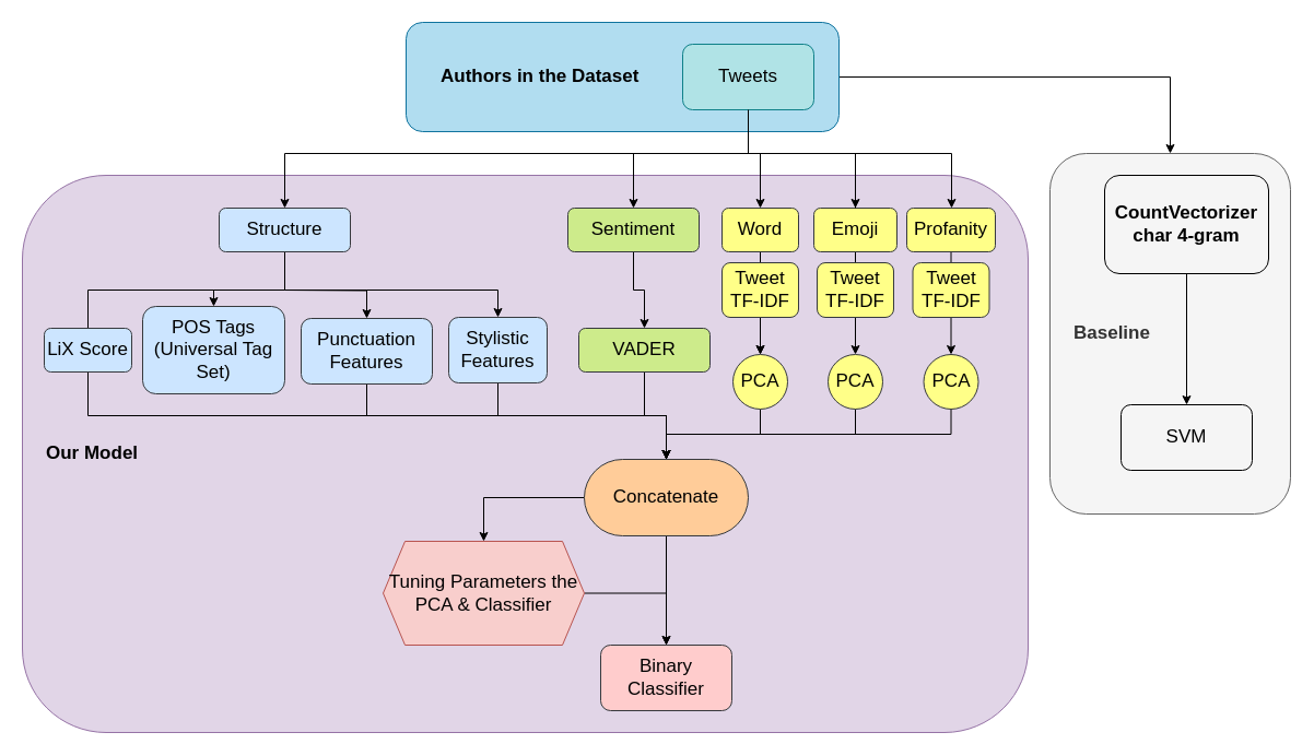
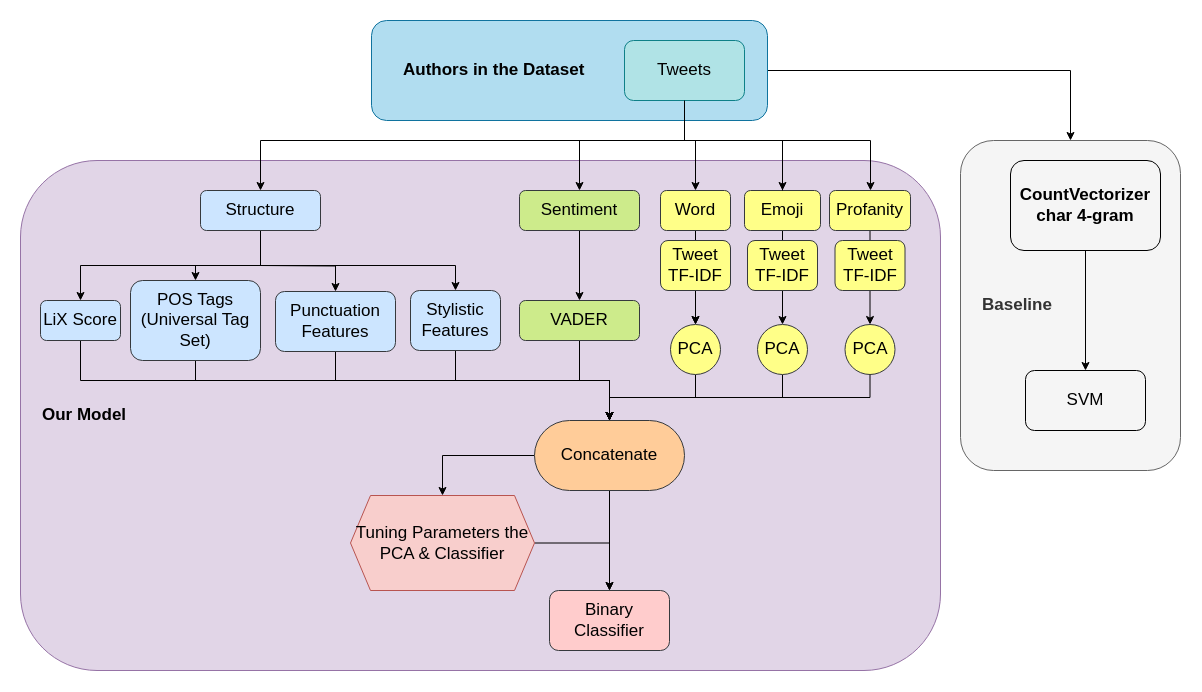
  <mxCell id="0" />
  <mxCell id="1" parent="0" />
  <mxCell id="2" value="&lt;font style=&quot;font-size: 17px;&quot;&gt;&lt;b style=&quot;font-size: 17px;&quot;&gt;Our Model&lt;/b&gt;&lt;/font&gt;" style="rounded=1;whiteSpace=wrap;html=1;strokeWidth=1;fillColor=#e1d5e7;strokeColor=#9673a6;align=left;spacingLeft=20;fontSize=17;" parent="1" vertex="1"><mxGeometry x="20" y="160" width="920" height="510" as="geometry" /></mxCell>
- <mxCell id="3" style="edgeStyle=orthogonalEdgeStyle;rounded=0;orthogonalLoop=1;jettySize=auto;html=1;exitX=0.5;exitY=1;exitDx=0;exitDy=0;fontSize=17;endArrow=none;" parent="1" source="7" target="22" edge="1"><mxGeometry relative="1" as="geometry"><mxPoint x="70" y="300" as="targetPoint" /></mxGeometry></mxCell>
+ <mxCell id="3" style="edgeStyle=orthogonalEdgeStyle;rounded=0;orthogonalLoop=1;jettySize=auto;html=1;exitX=0.5;exitY=1;exitDx=0;exitDy=0;fontSize=17;" parent="1" source="7" target="22" edge="1"><mxGeometry relative="1" as="geometry"><mxPoint x="70" y="300" as="targetPoint" /></mxGeometry></mxCell>
  <mxCell id="4" style="edgeStyle=orthogonalEdgeStyle;rounded=0;orthogonalLoop=1;jettySize=auto;html=1;exitX=0.5;exitY=1;exitDx=0;exitDy=0;fontSize=17;" parent="1" target="24" edge="1"><mxGeometry relative="1" as="geometry"><mxPoint x="195" y="285" as="targetPoint" /><mxPoint x="260" y="235" as="sourcePoint" /><Array as="points"><mxPoint x="260" y="265" /><mxPoint x="195" y="265" /></Array></mxGeometry></mxCell>
  <mxCell id="5" style="edgeStyle=orthogonalEdgeStyle;rounded=0;orthogonalLoop=1;jettySize=auto;html=1;exitX=0.5;exitY=1;exitDx=0;exitDy=0;fontSize=17;entryX=0.5;entryY=0;entryDx=0;entryDy=0;" parent="1" target="26" edge="1"><mxGeometry relative="1" as="geometry"><mxPoint x="335" y="315" as="targetPoint" /><mxPoint x="260" y="265" as="sourcePoint" /></mxGeometry></mxCell>
  <mxCell id="6" style="edgeStyle=orthogonalEdgeStyle;rounded=0;orthogonalLoop=1;jettySize=auto;html=1;exitX=0.5;exitY=1;exitDx=0;exitDy=0;fontSize=17;entryX=0.5;entryY=0;entryDx=0;entryDy=0;" parent="1" target="40" edge="1"><mxGeometry relative="1" as="geometry"><mxPoint x="455" y="295" as="targetPoint" /><mxPoint x="260" y="235" as="sourcePoint" /><Array as="points"><mxPoint x="260" y="265" /><mxPoint x="455" y="265" /></Array></mxGeometry></mxCell>
  <mxCell id="7" value="Structure" style="rounded=1;whiteSpace=wrap;html=1;fillColor=#cce5ff;strokeColor=#36393d;fontSize=17;" parent="1" vertex="1"><mxGeometry x="200" y="190" width="120" height="40" as="geometry" /></mxCell>
  <mxCell id="8" style="edgeStyle=orthogonalEdgeStyle;rounded=0;orthogonalLoop=1;jettySize=auto;html=1;exitX=0.5;exitY=1;exitDx=0;exitDy=0;entryX=0.5;entryY=0;entryDx=0;entryDy=0;fontSize=17;" parent="1" source="55" target="7" edge="1"><mxGeometry relative="1" as="geometry"><Array as="points"><mxPoint x="684" y="140" /><mxPoint x="260" y="140" /></Array></mxGeometry></mxCell>
  <mxCell id="9" style="edgeStyle=orthogonalEdgeStyle;rounded=0;orthogonalLoop=1;jettySize=auto;html=1;exitX=0.5;exitY=1;exitDx=0;exitDy=0;fontSize=17;" parent="1" source="55" target="15" edge="1"><mxGeometry relative="1" as="geometry"><mxPoint x="320" y="190" as="targetPoint" /><Array as="points"><mxPoint x="684" y="140" /><mxPoint x="579" y="140" /></Array></mxGeometry></mxCell>
  <mxCell id="10" style="edgeStyle=orthogonalEdgeStyle;rounded=0;orthogonalLoop=1;jettySize=auto;html=1;exitX=1;exitY=0.5;exitDx=0;exitDy=0;entryX=0.5;entryY=0;entryDx=0;entryDy=0;fontSize=17;" parent="1" source="55" target="48" edge="1"><mxGeometry relative="1" as="geometry" /></mxCell>
  <mxCell id="11" style="edgeStyle=orthogonalEdgeStyle;rounded=0;orthogonalLoop=1;jettySize=auto;html=1;exitX=0.5;exitY=1;exitDx=0;exitDy=0;fontSize=17;" parent="1" source="55" target="18" edge="1"><mxGeometry relative="1" as="geometry"><Array as="points"><mxPoint x="684" y="140" /><mxPoint x="695" y="140" /></Array></mxGeometry></mxCell>
  <mxCell id="12" style="edgeStyle=orthogonalEdgeStyle;rounded=0;orthogonalLoop=1;jettySize=auto;html=1;exitX=0.5;exitY=1;exitDx=0;exitDy=0;fontSize=17;" parent="1" source="55" target="20" edge="1"><mxGeometry relative="1" as="geometry"><Array as="points"><mxPoint x="684" y="140" /><mxPoint x="870" y="140" /></Array></mxGeometry></mxCell>
  <mxCell id="13" style="edgeStyle=orthogonalEdgeStyle;rounded=0;orthogonalLoop=1;jettySize=auto;html=1;exitX=0.5;exitY=1;exitDx=0;exitDy=0;entryX=0.5;entryY=0;entryDx=0;entryDy=0;fontSize=17;" parent="1" source="18" target="34" edge="1"><mxGeometry relative="1" as="geometry" /></mxCell>
  <mxCell id="14" style="edgeStyle=orthogonalEdgeStyle;rounded=0;orthogonalLoop=1;jettySize=auto;html=1;fontSize=17;" parent="1" source="15" target="28" edge="1"><mxGeometry relative="1" as="geometry"><mxPoint x="569" y="290" as="targetPoint" /></mxGeometry></mxCell>
  <mxCell id="15" value="Sentiment" style="rounded=1;whiteSpace=wrap;html=1;fillColor=#cdeb8b;strokeColor=#36393d;fontSize=17;" parent="1" vertex="1"><mxGeometry x="519" y="190" width="120" height="40" as="geometry" /></mxCell>
  <mxCell id="16" value="" style="edgeStyle=orthogonalEdgeStyle;rounded=0;orthogonalLoop=1;jettySize=auto;html=1;fontSize=17;" parent="1" source="17" target="34" edge="1"><mxGeometry relative="1" as="geometry" /></mxCell>
  <mxCell id="17" value="&lt;div style=&quot;font-size: 17px;&quot;&gt;Tweet TF-IDF&lt;br style=&quot;font-size: 17px;&quot;&gt;&lt;/div&gt;" style="rounded=1;whiteSpace=wrap;html=1;fillColor=#ffff88;strokeColor=#36393d;fontSize=17;" parent="1" vertex="1"><mxGeometry x="660" y="240" width="70" height="50" as="geometry" /></mxCell>
  <mxCell id="18" value="Word" style="rounded=1;whiteSpace=wrap;html=1;fillColor=#ffff88;strokeColor=#36393d;fontSize=17;" parent="1" vertex="1"><mxGeometry x="660" y="190" width="70" height="40" as="geometry" /></mxCell>
  <mxCell id="19" style="edgeStyle=orthogonalEdgeStyle;rounded=0;orthogonalLoop=1;jettySize=auto;html=1;exitX=0.5;exitY=1;exitDx=0;exitDy=0;entryX=0.5;entryY=0;entryDx=0;entryDy=0;fontSize=17;" parent="1" source="20" target="38" edge="1"><mxGeometry relative="1" as="geometry" /></mxCell>
  <mxCell id="20" value="Profanity" style="rounded=1;whiteSpace=wrap;html=1;fillColor=#ffff88;strokeColor=#36393d;fontSize=17;" parent="1" vertex="1"><mxGeometry x="829" y="190" width="81" height="40" as="geometry" /></mxCell>
  <mxCell id="21" style="edgeStyle=orthogonalEdgeStyle;rounded=0;orthogonalLoop=1;jettySize=auto;html=1;exitX=0.5;exitY=1;exitDx=0;exitDy=0;entryX=0.5;entryY=0;entryDx=0;entryDy=0;fontSize=17;" parent="1" source="22" target="31" edge="1"><mxGeometry relative="1" as="geometry" /></mxCell>
  <mxCell id="22" value="LiX Score" style="rounded=1;whiteSpace=wrap;html=1;fillColor=#cce5ff;strokeColor=#36393d;fontSize=17;" parent="1" vertex="1"><mxGeometry x="40" y="300" width="80" height="40" as="geometry" /></mxCell>
+ <mxCell id="23" style="edgeStyle=orthogonalEdgeStyle;rounded=0;orthogonalLoop=1;jettySize=auto;html=1;exitX=0.5;exitY=1;exitDx=0;exitDy=0;entryX=0.5;entryY=0;entryDx=0;entryDy=0;fontSize=17;" parent="1" source="24" target="31" edge="1"><mxGeometry relative="1" as="geometry"><mxPoint x="530" y="420" as="targetPoint" /><Array as="points"><mxPoint x="195" y="380" /><mxPoint x="609" y="380" /></Array></mxGeometry></mxCell>
  <mxCell id="24" value="&lt;div style=&quot;font-size: 17px;&quot;&gt;POS Tags&lt;/div&gt;&lt;div style=&quot;font-size: 17px;&quot;&gt;(Universal Tag Set)&lt;br style=&quot;font-size: 17px;&quot;&gt;&lt;/div&gt;" style="rounded=1;whiteSpace=wrap;html=1;fillColor=#cce5ff;strokeColor=#36393d;fontSize=17;" parent="1" vertex="1"><mxGeometry x="130" y="280" width="130" height="80" as="geometry" /></mxCell>
  <mxCell id="25" style="edgeStyle=orthogonalEdgeStyle;rounded=0;orthogonalLoop=1;jettySize=auto;html=1;exitX=0.5;exitY=1;exitDx=0;exitDy=0;entryX=0.5;entryY=0;entryDx=0;entryDy=0;fontSize=17;" parent="1" source="26" target="31" edge="1"><mxGeometry relative="1" as="geometry"><mxPoint x="530" y="420" as="targetPoint" /><Array as="points"><mxPoint x="335" y="380" /><mxPoint x="609" y="380" /></Array></mxGeometry></mxCell>
  <mxCell id="26" value="&lt;div style=&quot;font-size: 17px;&quot;&gt;Punctuation &lt;br style=&quot;font-size: 17px;&quot;&gt;&lt;/div&gt;&lt;div style=&quot;font-size: 17px;&quot;&gt;Features&lt;/div&gt;" style="rounded=1;whiteSpace=wrap;html=1;fillColor=#cce5ff;strokeColor=#36393d;fontSize=17;" parent="1" vertex="1"><mxGeometry x="275" y="291" width="120" height="60" as="geometry" /></mxCell>
  <mxCell id="27" style="edgeStyle=orthogonalEdgeStyle;rounded=0;orthogonalLoop=1;jettySize=auto;html=1;exitX=0.5;exitY=1;exitDx=0;exitDy=0;fontSize=17;" parent="1" source="28" target="31" edge="1"><mxGeometry relative="1" as="geometry" /></mxCell>
- <mxCell id="28" value="VADER" style="rounded=1;whiteSpace=wrap;html=1;fillColor=#cdeb8b;strokeColor=#36393d;fontSize=17;" parent="1" vertex="1"><mxGeometry x="529" y="300" width="120" height="40" as="geometry" /></mxCell>
+ <mxCell id="28" value="VADER" style="rounded=1;whiteSpace=wrap;html=1;fillColor=#cdeb8b;strokeColor=#36393d;fontSize=17;" parent="1" vertex="1"><mxGeometry x="519" y="300" width="120" height="40" as="geometry" /></mxCell>
  <mxCell id="29" style="edgeStyle=orthogonalEdgeStyle;rounded=0;orthogonalLoop=1;jettySize=auto;html=1;exitX=0.5;exitY=1;exitDx=0;exitDy=0;fontSize=17;" parent="1" source="31" target="32" edge="1"><mxGeometry relative="1" as="geometry"><mxPoint x="608.5" y="540" as="targetPoint" /></mxGeometry></mxCell>
  <mxCell id="30" style="edgeStyle=orthogonalEdgeStyle;rounded=0;orthogonalLoop=1;jettySize=auto;html=1;exitX=0;exitY=0.5;exitDx=0;exitDy=0;entryX=0.5;entryY=0;entryDx=0;entryDy=0;fontSize=17;" parent="1" source="31" target="42" edge="1"><mxGeometry relative="1" as="geometry" /></mxCell>
  <mxCell id="31" value="Concatenate" style="rounded=1;whiteSpace=wrap;html=1;strokeWidth=1;fillColor=#ffcc99;arcSize=50;strokeColor=#36393d;fontSize=17;" parent="1" vertex="1"><mxGeometry x="534" y="420" width="150" height="70" as="geometry" /></mxCell>
  <mxCell id="32" value="&lt;div style=&quot;font-size: 17px;&quot;&gt;Binary &lt;br style=&quot;font-size: 17px;&quot;&gt;&lt;/div&gt;&lt;div style=&quot;font-size: 17px;&quot;&gt;Classifier&lt;/div&gt;" style="rounded=1;whiteSpace=wrap;html=1;strokeWidth=1;fillColor=#ffcccc;strokeColor=#36393d;fontSize=17;" parent="1" vertex="1"><mxGeometry x="549" y="590" width="120" height="60" as="geometry" /></mxCell>
  <mxCell id="33" style="edgeStyle=orthogonalEdgeStyle;rounded=0;orthogonalLoop=1;jettySize=auto;html=1;exitX=0.5;exitY=1;exitDx=0;exitDy=0;entryX=0.5;entryY=0;entryDx=0;entryDy=0;fontSize=17;" parent="1" source="34" target="31" edge="1"><mxGeometry relative="1" as="geometry" /></mxCell>
  <mxCell id="34" value="PCA" style="ellipse;whiteSpace=wrap;html=1;aspect=fixed;strokeWidth=1;fillColor=#ffff88;strokeColor=#36393d;fontSize=17;" parent="1" vertex="1"><mxGeometry x="670" y="324" width="50" height="50" as="geometry" /></mxCell>
  <mxCell id="35" style="edgeStyle=orthogonalEdgeStyle;rounded=0;orthogonalLoop=1;jettySize=auto;html=1;exitX=0.5;exitY=1;exitDx=0;exitDy=0;entryX=0.5;entryY=0;entryDx=0;entryDy=0;fontSize=17;" parent="1" source="36" target="31" edge="1"><mxGeometry relative="1" as="geometry" /></mxCell>
  <mxCell id="36" value="PCA" style="ellipse;whiteSpace=wrap;html=1;aspect=fixed;strokeWidth=1;fillColor=#ffff88;strokeColor=#36393d;fontSize=17;" parent="1" vertex="1"><mxGeometry x="757" y="324" width="50" height="50" as="geometry" /></mxCell>
  <mxCell id="37" style="edgeStyle=orthogonalEdgeStyle;rounded=0;orthogonalLoop=1;jettySize=auto;html=1;exitX=0.5;exitY=1;exitDx=0;exitDy=0;fontSize=17;" parent="1" source="38" target="31" edge="1"><mxGeometry relative="1" as="geometry" /></mxCell>
  <mxCell id="38" value="PCA" style="ellipse;whiteSpace=wrap;html=1;aspect=fixed;strokeWidth=1;fillColor=#ffff88;strokeColor=#36393d;fontSize=17;" parent="1" vertex="1"><mxGeometry x="844.5" y="324" width="50" height="50" as="geometry" /></mxCell>
  <mxCell id="39" style="edgeStyle=orthogonalEdgeStyle;rounded=0;orthogonalLoop=1;jettySize=auto;html=1;exitX=0.5;exitY=1;exitDx=0;exitDy=0;fontSize=17;" parent="1" source="40" edge="1"><mxGeometry relative="1" as="geometry"><mxPoint x="455" y="380" as="sourcePoint" /><mxPoint x="609" y="420" as="targetPoint" /><Array as="points"><mxPoint x="455" y="380" /><mxPoint x="609" y="380" /></Array></mxGeometry></mxCell>
  <mxCell id="40" value="&lt;div style=&quot;font-size: 17px;&quot;&gt;Stylistic &lt;br style=&quot;font-size: 17px;&quot;&gt;&lt;/div&gt;&lt;div style=&quot;font-size: 17px;&quot;&gt;Features&lt;/div&gt;" style="rounded=1;whiteSpace=wrap;html=1;strokeWidth=1;fillColor=#cce5ff;strokeColor=#36393d;fontSize=17;" parent="1" vertex="1"><mxGeometry x="410" y="290" width="90" height="60" as="geometry" /></mxCell>
  <mxCell id="41" style="edgeStyle=orthogonalEdgeStyle;rounded=0;orthogonalLoop=1;jettySize=auto;html=1;entryX=0.5;entryY=0;entryDx=0;entryDy=0;fontSize=17;" parent="1" source="42" target="32" edge="1"><mxGeometry relative="1" as="geometry" /></mxCell>
  <mxCell id="42" value="Tuning Parameters the PCA &amp;amp; Classifier" style="shape=hexagon;perimeter=hexagonPerimeter2;whiteSpace=wrap;html=1;fixedSize=1;strokeWidth=1;fillColor=#f8cecc;strokeColor=#b85450;fontSize=17;" parent="1" vertex="1"><mxGeometry x="350" y="495" width="184" height="95" as="geometry" /></mxCell>
  <mxCell id="43" style="edgeStyle=orthogonalEdgeStyle;rounded=0;orthogonalLoop=1;jettySize=auto;html=1;exitX=0.5;exitY=1;exitDx=0;exitDy=0;fontSize=17;" parent="1" source="44" target="36" edge="1"><mxGeometry relative="1" as="geometry" /></mxCell>
  <mxCell id="44" value="Emoji" style="rounded=1;whiteSpace=wrap;html=1;fillColor=#ffff88;strokeColor=#36393d;fontSize=17;" parent="1" vertex="1"><mxGeometry x="744" y="190" width="76" height="40" as="geometry" /></mxCell>
  <mxCell id="45" value="" style="edgeStyle=orthogonalEdgeStyle;rounded=0;orthogonalLoop=1;jettySize=auto;html=1;exitX=0.5;exitY=1;exitDx=0;exitDy=0;endArrow=none;fontSize=17;" parent="1" source="55" target="44" edge="1"><mxGeometry relative="1" as="geometry"><mxPoint x="789" y="250" as="targetPoint" /><mxPoint x="629" y="120" as="sourcePoint" /><Array as="points"><mxPoint x="684" y="140" /><mxPoint x="782" y="140" /></Array></mxGeometry></mxCell>
  <mxCell id="46" value="&lt;div style=&quot;font-size: 17px;&quot;&gt;Tweet TF-IDF&lt;br style=&quot;font-size: 17px;&quot;&gt;&lt;/div&gt;" style="rounded=1;whiteSpace=wrap;html=1;fillColor=#ffff88;strokeColor=#36393d;fontSize=17;" parent="1" vertex="1"><mxGeometry x="747" y="240" width="70" height="50" as="geometry" /></mxCell>
  <mxCell id="47" value="&lt;div style=&quot;font-size: 17px;&quot;&gt;Tweet TF-IDF&lt;br style=&quot;font-size: 17px;&quot;&gt;&lt;/div&gt;" style="rounded=1;whiteSpace=wrap;html=1;fillColor=#ffff88;strokeColor=#36393d;fontSize=17;" parent="1" vertex="1"><mxGeometry x="834.5" y="240" width="70" height="50" as="geometry" /></mxCell>
  <mxCell id="48" value="&lt;font style=&quot;font-size: 17px;&quot;&gt;&lt;b style=&quot;font-size: 17px;&quot;&gt;Baseline&lt;/b&gt;&lt;/font&gt;" style="rounded=1;whiteSpace=wrap;html=1;strokeWidth=1;fillColor=#f5f5f5;fontColor=#333333;strokeColor=#666666;align=left;spacingLeft=20;fontSize=17;" parent="1" vertex="1"><mxGeometry x="960" y="140" width="220" height="330" as="geometry" /></mxCell>
  <mxCell id="49" value="" style="group;fontSize=17;" parent="1" vertex="1" connectable="0"><mxGeometry x="1010" y="160" width="150" height="270" as="geometry" /></mxCell>
  <mxCell id="50" value="&lt;div style=&quot;font-size: 17px;&quot;&gt;&lt;b style=&quot;font-size: 17px;&quot;&gt;&lt;font style=&quot;font-size: 17px;&quot;&gt;CountVectorizer &lt;br style=&quot;font-size: 17px;&quot;&gt;&lt;/font&gt;&lt;/b&gt;&lt;/div&gt;&lt;div style=&quot;font-size: 17px;&quot;&gt;&lt;b style=&quot;font-size: 17px;&quot;&gt;&lt;font style=&quot;font-size: 17px;&quot;&gt;char 4-gram&lt;/font&gt;&lt;/b&gt;&lt;/div&gt;" style="rounded=1;whiteSpace=wrap;html=1;fontSize=17;strokeWidth=1;fillColor=none;gradientColor=#ffffff;" parent="49" vertex="1"><mxGeometry width="150" height="90" as="geometry" /></mxCell>
  <mxCell id="51" value="SVM" style="rounded=1;whiteSpace=wrap;html=1;fontSize=17;strokeWidth=1;fillColor=none;gradientColor=#ffffff;" parent="49" vertex="1"><mxGeometry x="15" y="210" width="120" height="60" as="geometry" /></mxCell>
  <mxCell id="52" style="edgeStyle=orthogonalEdgeStyle;rounded=0;orthogonalLoop=1;jettySize=auto;html=1;fontSize=17;" parent="49" source="50" target="51" edge="1"><mxGeometry relative="1" as="geometry" /></mxCell>
  <mxCell id="53" value="" style="group;fontSize=17;" parent="1" vertex="1" connectable="0"><mxGeometry x="371" y="20" width="396" height="100" as="geometry" /></mxCell>
  <mxCell id="54" value="Authors in the Dataset" style="rounded=1;whiteSpace=wrap;html=1;fillColor=#b1ddf0;strokeColor=#10739e;align=left;fontStyle=1;spacingLeft=30;fontSize=17;" parent="53" vertex="1"><mxGeometry width="396" height="100" as="geometry" /></mxCell>
  <mxCell id="55" value="Tweets" style="rounded=1;whiteSpace=wrap;html=1;fillColor=#b0e3e6;strokeColor=#0e8088;fontSize=17;" parent="53" vertex="1"><mxGeometry x="253" y="20" width="120" height="60" as="geometry" /></mxCell>
  <mxCell id="56" style="edgeStyle=orthogonalEdgeStyle;rounded=0;orthogonalLoop=1;jettySize=auto;html=1;exitX=0.5;exitY=1;exitDx=0;exitDy=0;fontSize=17;" parent="1" source="55" target="44" edge="1"><mxGeometry relative="1" as="geometry"><Array as="points"><mxPoint x="684" y="140" /><mxPoint x="782" y="140" /></Array></mxGeometry></mxCell>
